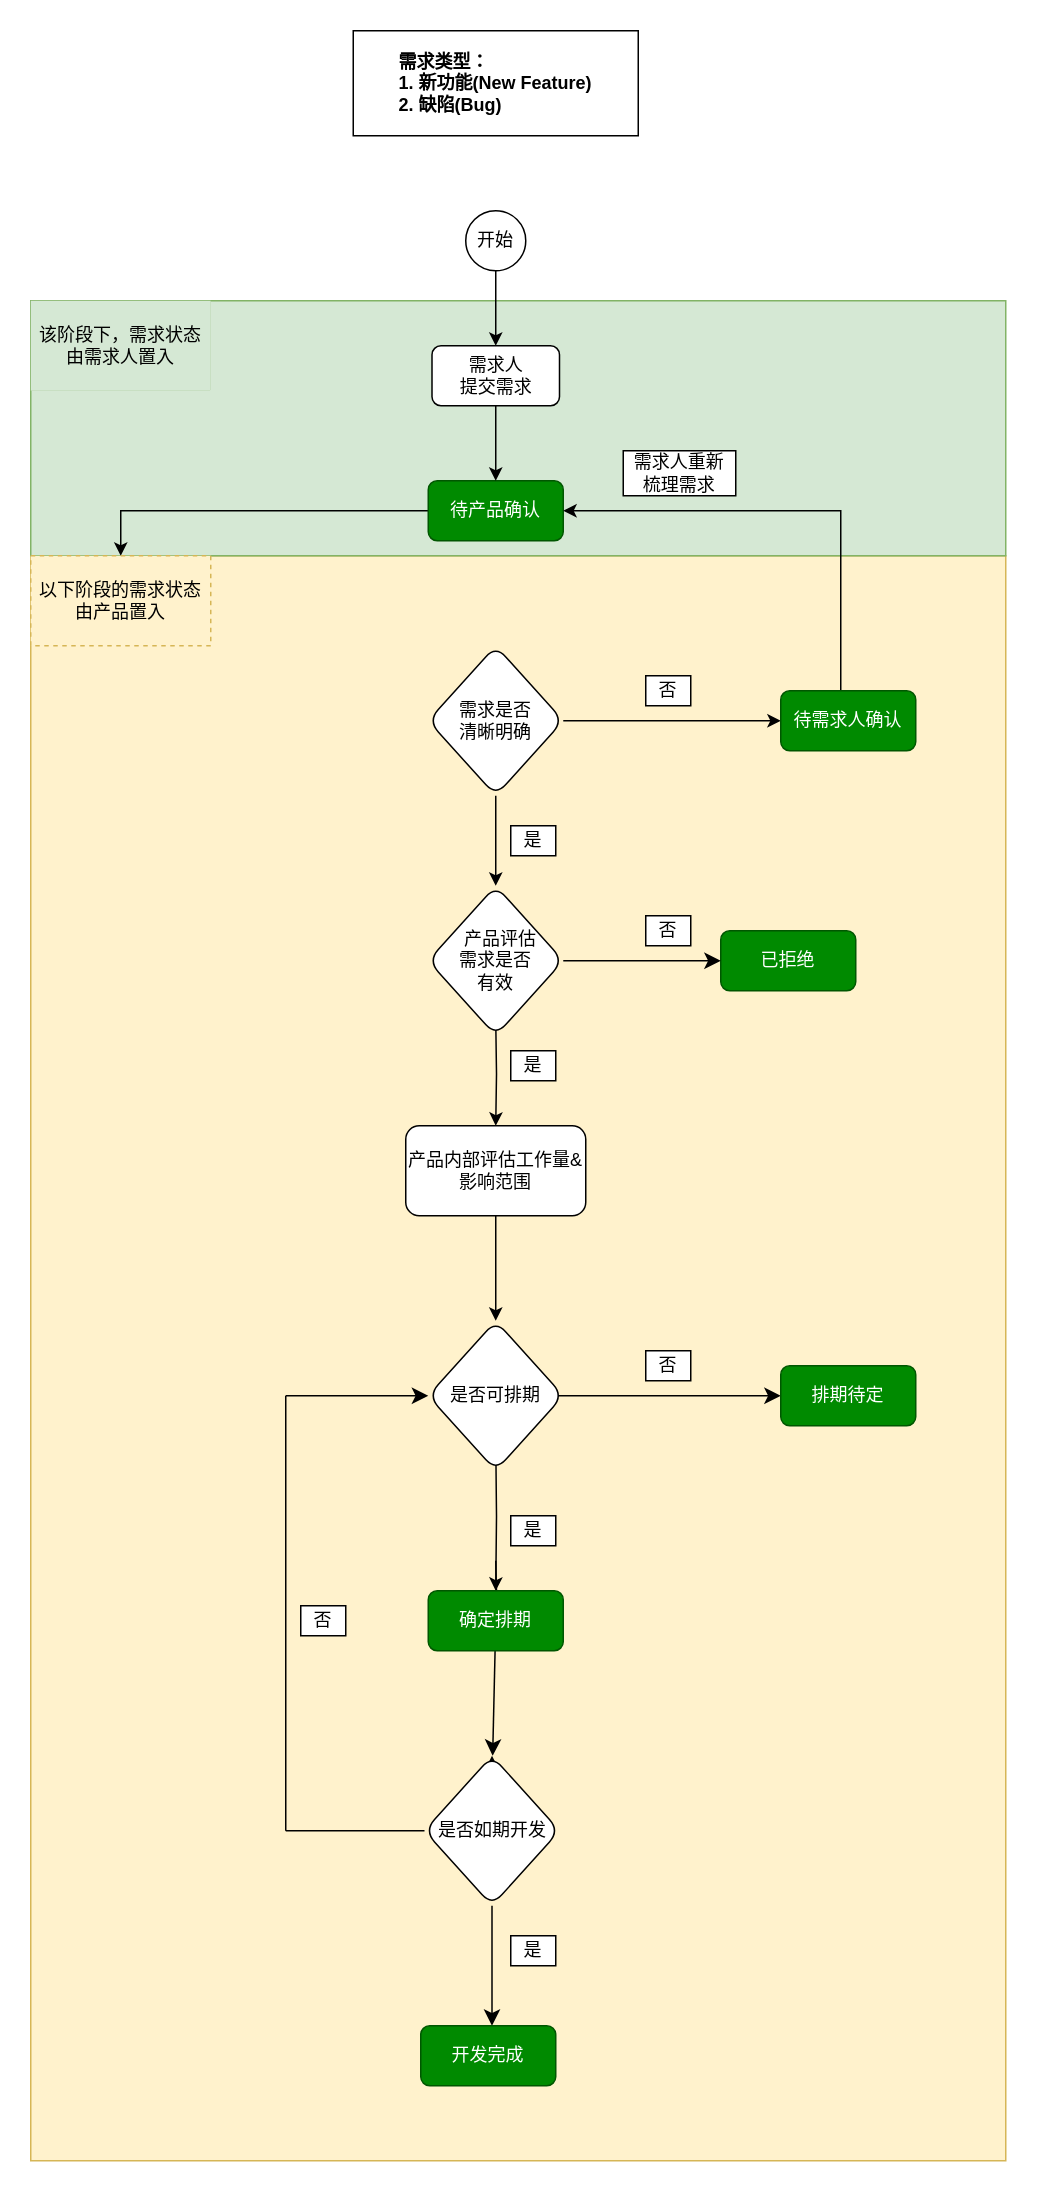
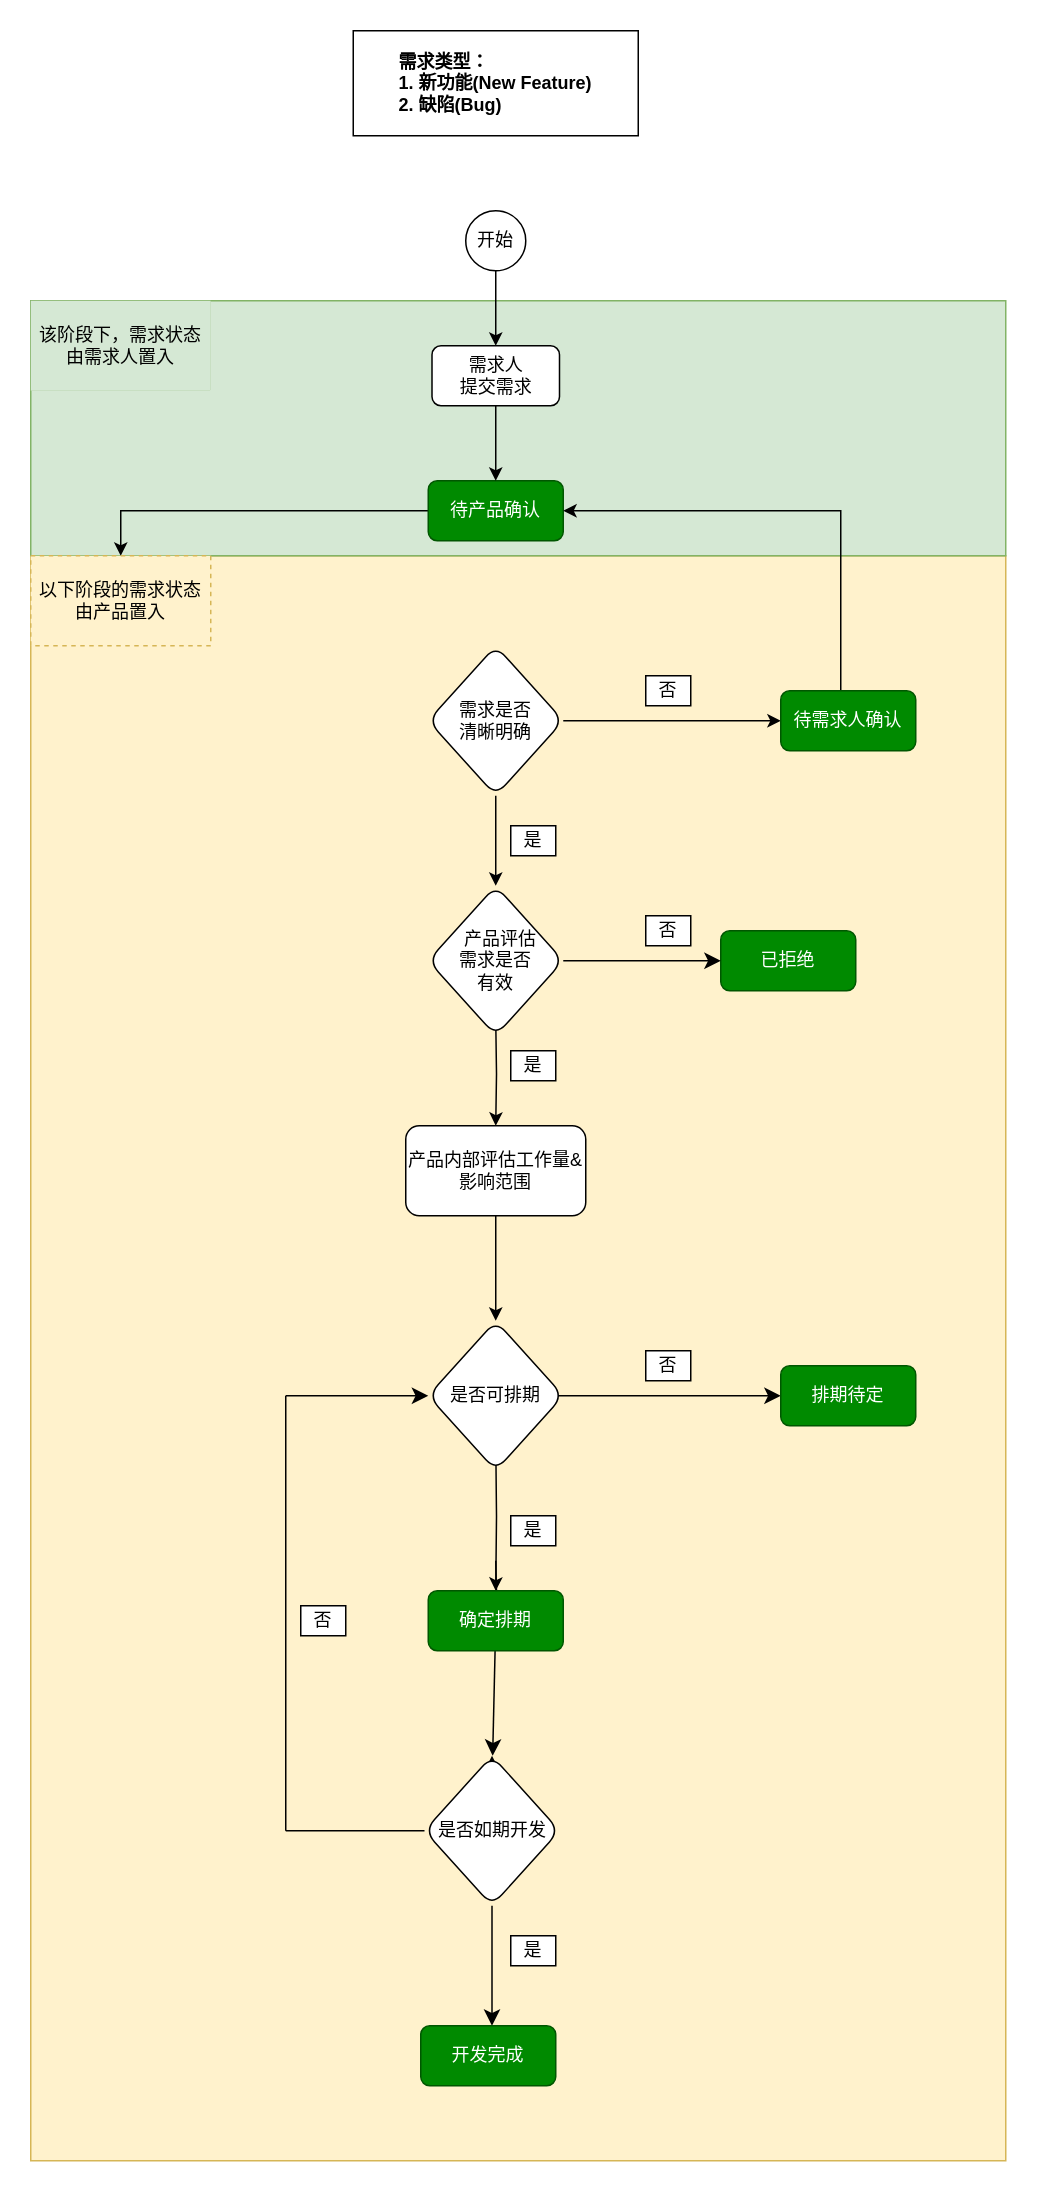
  <mxCell id="0" />
  <mxCell id="1" parent="0" />
  <mxCell id="2" value="" style="rounded=0;whiteSpace=wrap;html=1;fillColor=#fff2cc;strokeColor=#d6b656;" parent="1" vertex="1"><mxGeometry x="20" y="370" width="650" height="1070" as="geometry" /></mxCell>
  <mxCell id="3" value="" style="rounded=0;whiteSpace=wrap;html=1;fillColor=#d5e8d4;strokeColor=#82b366;labelPosition=left;verticalLabelPosition=middle;align=right;verticalAlign=middle;" parent="1" vertex="1"><mxGeometry x="20" y="200" width="650" height="170" as="geometry" /></mxCell>
  <mxCell id="4" style="edgeStyle=orthogonalEdgeStyle;rounded=0;orthogonalLoop=1;jettySize=auto;html=1;entryX=0.5;entryY=0;entryDx=0;entryDy=0;" parent="1" source="5" target="10" edge="1"><mxGeometry relative="1" as="geometry" /></mxCell>
  <mxCell id="5" value="开始" style="ellipse;whiteSpace=wrap;html=1;aspect=fixed;" parent="1" vertex="1"><mxGeometry x="310" y="140" width="40" height="40" as="geometry" /></mxCell>
  <mxCell id="6" value="" style="edgeStyle=orthogonalEdgeStyle;rounded=0;orthogonalLoop=1;jettySize=auto;html=1;" parent="1" source="7" target="24" edge="1"><mxGeometry relative="1" as="geometry" /></mxCell>
  <mxCell id="7" value="待产品确认" style="rounded=1;whiteSpace=wrap;html=1;fillColor=#008a00;fontColor=#ffffff;strokeColor=#005700;" parent="1" vertex="1"><mxGeometry x="285" y="320" width="90" height="40" as="geometry" /></mxCell>
  <mxCell id="8" value="" style="edgeStyle=orthogonalEdgeStyle;rounded=0;orthogonalLoop=1;jettySize=auto;html=1;" parent="1" target="12" edge="1"><mxGeometry relative="1" as="geometry"><mxPoint x="330" y="680" as="sourcePoint" /></mxGeometry></mxCell>
  <mxCell id="9" style="edgeStyle=orthogonalEdgeStyle;rounded=0;orthogonalLoop=1;jettySize=auto;html=1;entryX=0.5;entryY=0;entryDx=0;entryDy=0;" parent="1" source="10" target="7" edge="1"><mxGeometry relative="1" as="geometry" /></mxCell>
  <mxCell id="10" value="需求人&lt;br&gt;提交需求" style="rounded=1;whiteSpace=wrap;html=1;" parent="1" vertex="1"><mxGeometry x="287.5" y="230" width="85" height="40" as="geometry" /></mxCell>
  <mxCell id="11" value="" style="edgeStyle=orthogonalEdgeStyle;rounded=0;orthogonalLoop=1;jettySize=auto;html=1;" parent="1" source="12" edge="1"><mxGeometry relative="1" as="geometry"><mxPoint x="330" y="880" as="targetPoint" /></mxGeometry></mxCell>
  <mxCell id="12" value="产品内部评估工作量&amp;amp;影响范围" style="rounded=1;whiteSpace=wrap;html=1;" parent="1" vertex="1"><mxGeometry x="270" y="750" width="120" height="60" as="geometry" /></mxCell>
  <mxCell id="13" value="是" style="rounded=0;whiteSpace=wrap;html=1;" parent="1" vertex="1"><mxGeometry x="340" y="700" width="30" height="20" as="geometry" /></mxCell>
  <mxCell id="14" value="" style="edgeStyle=orthogonalEdgeStyle;rounded=0;orthogonalLoop=1;jettySize=auto;html=1;entryX=0.5;entryY=0;entryDx=0;entryDy=0;" parent="1" target="37" edge="1"><mxGeometry relative="1" as="geometry"><mxPoint x="330" y="960" as="sourcePoint" /><mxPoint x="330" y="980" as="targetPoint" /></mxGeometry></mxCell>
  <mxCell id="15" style="edgeStyle=none;curved=1;rounded=0;orthogonalLoop=1;jettySize=auto;html=1;fontSize=12;startSize=8;endSize=8;" parent="1" edge="1"><mxGeometry relative="1" as="geometry"><mxPoint x="370" y="930" as="sourcePoint" /><mxPoint x="520" y="930" as="targetPoint" /></mxGeometry></mxCell>
  <mxCell id="16" value="" style="edgeStyle=orthogonalEdgeStyle;rounded=0;orthogonalLoop=1;jettySize=auto;html=1;" parent="1" source="18" edge="1"><mxGeometry relative="1" as="geometry"><mxPoint x="330" y="590" as="targetPoint" /></mxGeometry></mxCell>
  <mxCell id="17" value="" style="edgeStyle=orthogonalEdgeStyle;rounded=0;orthogonalLoop=1;jettySize=auto;html=1;entryX=0;entryY=0.25;entryDx=0;entryDy=0;" parent="1" source="18" edge="1"><mxGeometry relative="1" as="geometry"><mxPoint x="520" y="480" as="targetPoint" /></mxGeometry></mxCell>
  <mxCell id="18" value="需求是否&lt;br&gt;清晰明确" style="rhombus;whiteSpace=wrap;html=1;rounded=1;" parent="1" vertex="1"><mxGeometry x="285" y="430" width="90" height="100" as="geometry" /></mxCell>
  <mxCell id="19" value="否" style="rounded=0;whiteSpace=wrap;html=1;" parent="1" vertex="1"><mxGeometry x="430" y="450" width="30" height="20" as="geometry" /></mxCell>
  <mxCell id="20" value="&lt;div style=&quot;text-align: left;&quot;&gt;&lt;b&gt;需求类型：&lt;/b&gt;&lt;/div&gt;&lt;b&gt;1. 新功能(New Feature)&lt;br&gt;&lt;/b&gt;&lt;div style=&quot;text-align: left;&quot;&gt;&lt;b&gt;2. 缺陷(Bug)&lt;/b&gt;&lt;/div&gt;" style="rounded=0;whiteSpace=wrap;html=1;labelBackgroundColor=default;" parent="1" vertex="1"><mxGeometry x="235" y="20" width="190" height="70" as="geometry" /></mxCell>
  <mxCell id="21" value="" style="edgeStyle=orthogonalEdgeStyle;rounded=0;orthogonalLoop=1;jettySize=auto;html=1;exitX=0.5;exitY=0;exitDx=0;exitDy=0;" parent="1" source="29" edge="1"><mxGeometry relative="1" as="geometry"><mxPoint x="565" y="470" as="sourcePoint" /><mxPoint x="375" y="340" as="targetPoint" /><Array as="points"><mxPoint x="560" y="460" /><mxPoint x="560" y="340" /></Array></mxGeometry></mxCell>
- <mxCell id="22" value="需求人重新&lt;br&gt;梳理需求" style="rounded=0;whiteSpace=wrap;html=1;" parent="1" vertex="1"><mxGeometry x="415" y="300" width="75" height="30" as="geometry" /></mxCell>
  <mxCell id="23" value="该阶段下，需求状态由需求人置入" style="rounded=0;whiteSpace=wrap;html=1;fillColor=#d5e8d4;strokeColor=#82b366;strokeWidth=0;" parent="1" vertex="1"><mxGeometry x="20" y="200" width="120" height="60" as="geometry" /></mxCell>
  <mxCell id="24" value="以下阶段的需求状态由产品置入" style="rounded=0;whiteSpace=wrap;html=1;fillColor=#fff2cc;strokeColor=#d6b656;dashed=1;" parent="1" vertex="1"><mxGeometry x="20" y="370" width="120" height="60" as="geometry" /></mxCell>
  <mxCell id="25" value="已拒绝" style="rounded=1;whiteSpace=wrap;html=1;fillColor=#008a00;fontColor=#ffffff;strokeColor=#005700;" parent="1" vertex="1"><mxGeometry x="480" y="620" width="90" height="40" as="geometry" /></mxCell>
  <mxCell id="26" value="排期待定" style="rounded=1;whiteSpace=wrap;html=1;fillColor=#008a00;fontColor=#ffffff;strokeColor=#005700;" parent="1" vertex="1"><mxGeometry x="520" y="910" width="90" height="40" as="geometry" /></mxCell>
  <mxCell id="27" style="edgeStyle=none;curved=1;rounded=0;orthogonalLoop=1;jettySize=auto;html=1;entryX=0;entryY=0.5;entryDx=0;entryDy=0;fontSize=12;startSize=8;endSize=8;" parent="1" source="28" target="25" edge="1"><mxGeometry relative="1" as="geometry" /></mxCell>
  <mxCell id="28" value="&amp;nbsp; 产品评估&lt;br style=&quot;border-color: var(--border-color);&quot;&gt;需求是否&lt;br style=&quot;border-color: var(--border-color);&quot;&gt;有效" style="rhombus;whiteSpace=wrap;html=1;rounded=1;" parent="1" vertex="1"><mxGeometry x="285" y="590" width="90" height="100" as="geometry" /></mxCell>
  <mxCell id="29" value="待需求人确认" style="rounded=1;whiteSpace=wrap;html=1;fillColor=#008a00;fontColor=#ffffff;strokeColor=#005700;" parent="1" vertex="1"><mxGeometry x="520" y="460" width="90" height="40" as="geometry" /></mxCell>
  <mxCell id="30" value="否" style="rounded=0;whiteSpace=wrap;html=1;" parent="1" vertex="1"><mxGeometry x="430" y="610" width="30" height="20" as="geometry" /></mxCell>
  <mxCell id="31" value="是" style="rounded=0;whiteSpace=wrap;html=1;" parent="1" vertex="1"><mxGeometry x="340" y="550" width="30" height="20" as="geometry" /></mxCell>
  <mxCell id="32" value="是" style="rounded=0;whiteSpace=wrap;html=1;" parent="1" vertex="1"><mxGeometry x="340" y="1010" width="30" height="20" as="geometry" /></mxCell>
  <mxCell id="33" value="是" style="rounded=0;whiteSpace=wrap;html=1;" parent="1" vertex="1"><mxGeometry x="340" y="1290" width="30" height="20" as="geometry" /></mxCell>
  <mxCell id="34" value="是否可排期" style="rhombus;whiteSpace=wrap;html=1;rounded=1;" parent="1" vertex="1"><mxGeometry x="285" y="880" width="90" height="100" as="geometry" /></mxCell>
  <mxCell id="35" value="" style="edgeStyle=orthogonalEdgeStyle;rounded=0;orthogonalLoop=1;jettySize=auto;html=1;" parent="1" target="37" edge="1"><mxGeometry relative="1" as="geometry"><mxPoint x="330" y="1040" as="sourcePoint" /><mxPoint x="330" y="1140" as="targetPoint" /></mxGeometry></mxCell>
  <mxCell id="36" value="" style="edgeStyle=none;curved=1;rounded=0;orthogonalLoop=1;jettySize=auto;html=1;fontSize=12;startSize=8;endSize=8;" parent="1" source="37" edge="1"><mxGeometry relative="1" as="geometry"><mxPoint x="327.955" y="1170" as="targetPoint" /></mxGeometry></mxCell>
  <mxCell id="37" value="确定排期" style="rounded=1;whiteSpace=wrap;html=1;fillColor=#008a00;fontColor=#ffffff;strokeColor=#005700;" parent="1" vertex="1"><mxGeometry x="285" y="1060" width="90" height="40" as="geometry" /></mxCell>
  <mxCell id="38" value="" style="edgeStyle=none;curved=1;rounded=0;orthogonalLoop=1;jettySize=auto;html=1;fontSize=12;startSize=8;endSize=8;" parent="1" target="40" edge="1"><mxGeometry relative="1" as="geometry"><mxPoint x="327.5" y="1210" as="sourcePoint" /></mxGeometry></mxCell>
  <mxCell id="39" value="" style="edgeStyle=none;curved=1;rounded=0;orthogonalLoop=1;jettySize=auto;html=1;fontSize=12;startSize=8;endSize=8;" parent="1" source="40" edge="1"><mxGeometry relative="1" as="geometry"><mxPoint x="327.5" y="1350" as="targetPoint" /></mxGeometry></mxCell>
  <mxCell id="40" value="是否如期开发" style="rhombus;whiteSpace=wrap;html=1;rounded=1;" parent="1" vertex="1"><mxGeometry x="282.5" y="1170" width="90" height="100" as="geometry" /></mxCell>
  <mxCell id="41" value="否" style="rounded=0;whiteSpace=wrap;html=1;" parent="1" vertex="1"><mxGeometry x="200" y="1070" width="30" height="20" as="geometry" /></mxCell>
  <mxCell id="42" value="" style="endArrow=none;html=1;rounded=0;fontSize=12;startSize=8;endSize=8;curved=1;exitX=0;exitY=0.5;exitDx=0;exitDy=0;" parent="1" source="40" edge="1"><mxGeometry width="50" height="50" relative="1" as="geometry"><mxPoint x="340" y="1160" as="sourcePoint" /><mxPoint x="190" y="1220" as="targetPoint" /></mxGeometry></mxCell>
  <mxCell id="43" value="" style="endArrow=none;html=1;rounded=0;fontSize=12;startSize=8;endSize=8;curved=1;" parent="1" edge="1"><mxGeometry width="50" height="50" relative="1" as="geometry"><mxPoint x="190" y="1220" as="sourcePoint" /><mxPoint x="190" y="930" as="targetPoint" /></mxGeometry></mxCell>
  <mxCell id="44" value="" style="endArrow=classic;html=1;rounded=0;fontSize=12;startSize=8;endSize=8;curved=1;entryX=0;entryY=0.5;entryDx=0;entryDy=0;" parent="1" target="34" edge="1"><mxGeometry width="50" height="50" relative="1" as="geometry"><mxPoint x="190" y="930" as="sourcePoint" /><mxPoint x="390" y="1110" as="targetPoint" /></mxGeometry></mxCell>
  <mxCell id="45" value="开发完成" style="rounded=1;whiteSpace=wrap;html=1;fillColor=#008a00;fontColor=#ffffff;strokeColor=#005700;" vertex="1" parent="1"><mxGeometry x="280" y="1350" width="90" height="40" as="geometry" /></mxCell>
  <mxCell id="46" value="否" style="rounded=0;whiteSpace=wrap;html=1;" vertex="1" parent="1"><mxGeometry x="430" y="900" width="30" height="20" as="geometry" /></mxCell>
